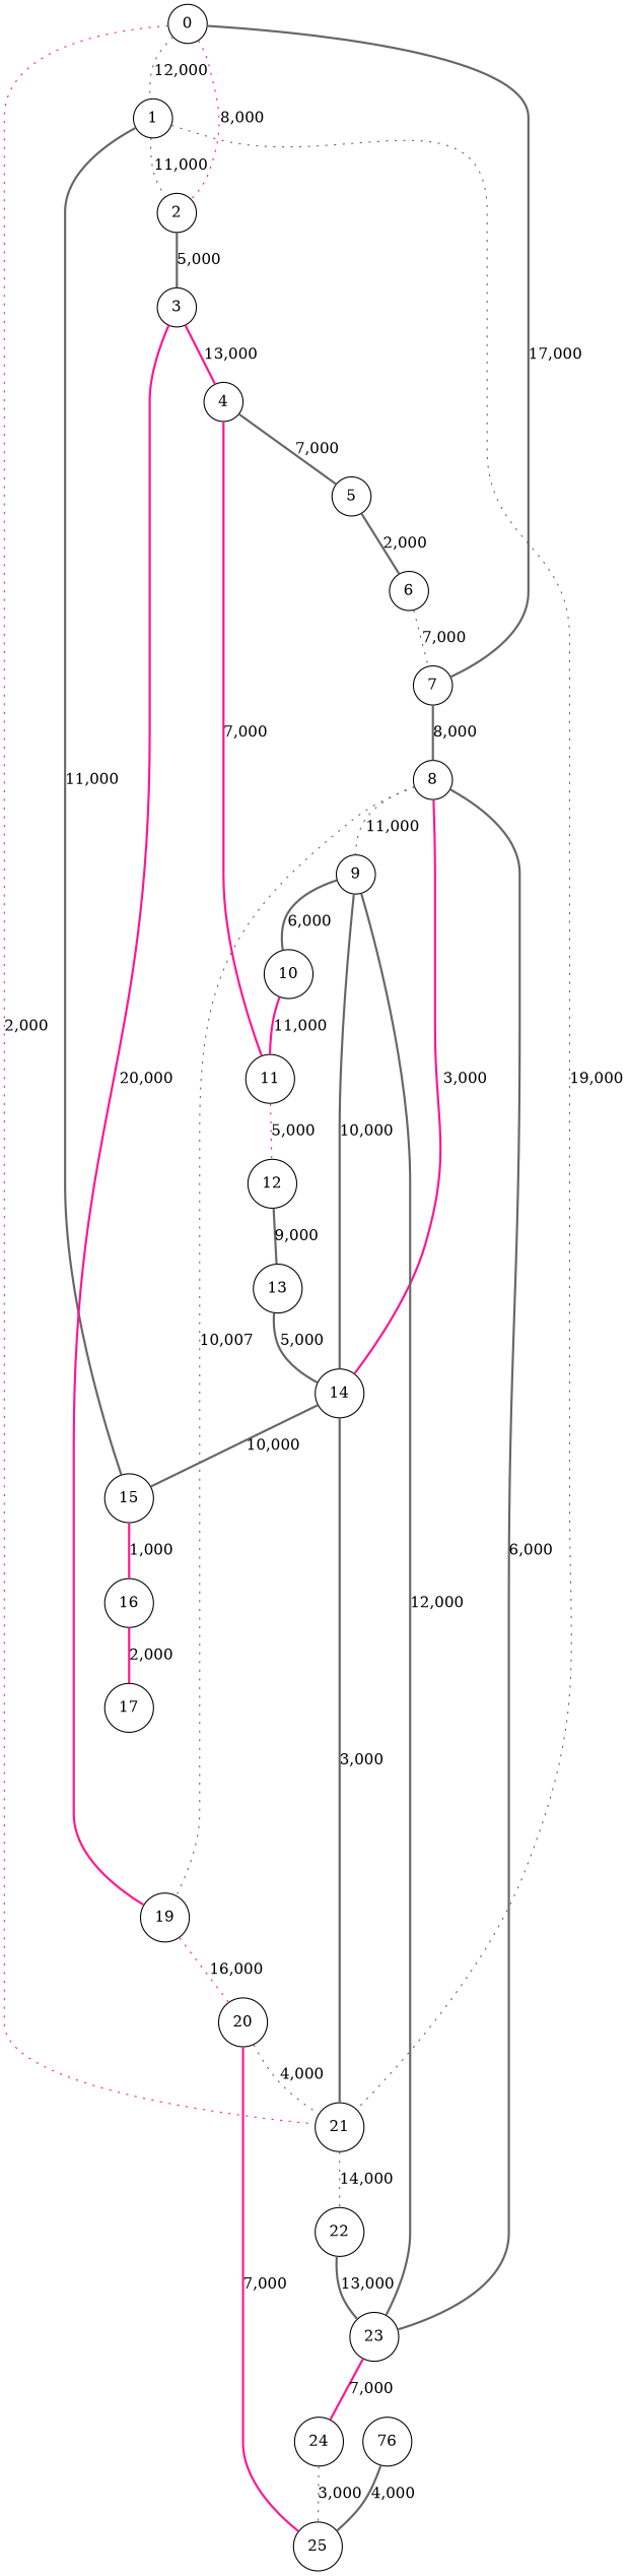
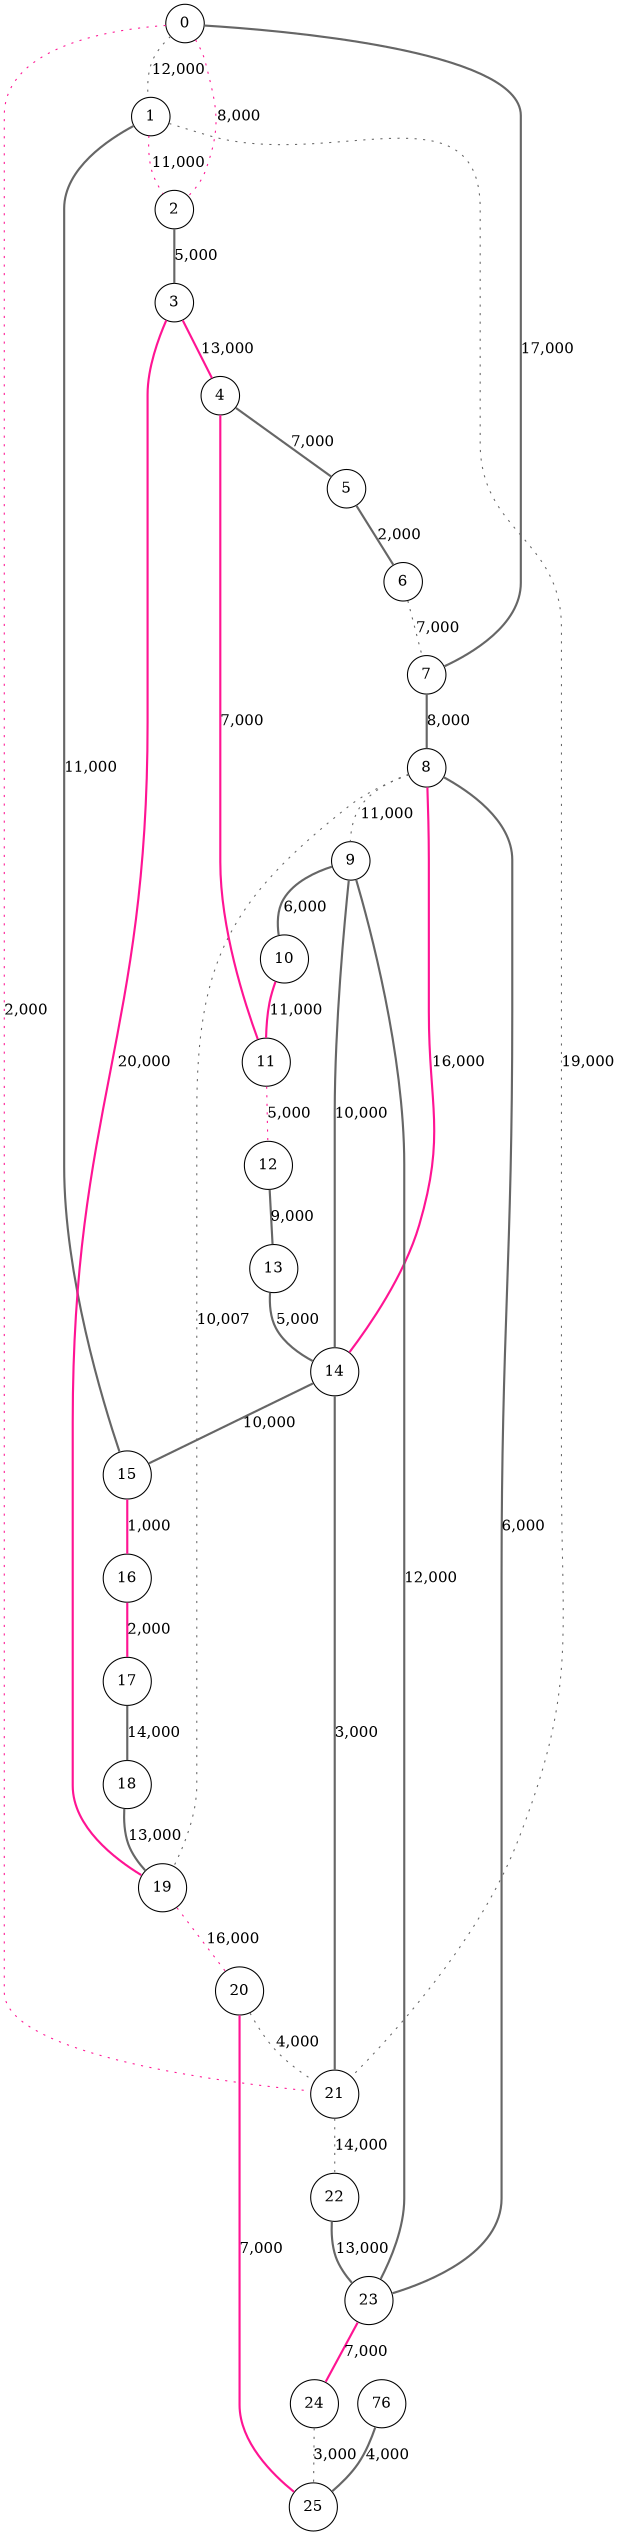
  graph {
    fontsize=10
    splines=true
    node [shape=circle]
    edge [color=gray40 style=bold]
    0
    1
    2
    7
    21
    15
    3
    8
    22
    16
    20
    25
    4
    19
    5
    11
    6
    12
    9
    14
    23
    10
    24
    13
    17
+   18
    n27 [label=76]
    0 -- 1 [label="12,000" style=dotted]
    0 -- 2 [color=deeppink label="8,000" style=dotted]
    0 -- 7 [label="17,000"]
    0 -- 21 [color=deeppink label="2,000" style=dotted]
-   1 -- 2 [label="11,000" style=dotted]
+   1 -- 2 [color=deeppink label="11,000" style=dotted]
    1 -- 21 [label="19,000" style=dotted]
    1 -- 15 [label="11,000"]
    2 -- 3 [label="5,000"]
    7 -- 8 [label="8,000"]
    21 -- 22 [label="14,000" style=dotted]
    15 -- 16 [color=deeppink label="1,000"]
    3 -- 4 [color=deeppink label="13,000"]
    3 -- 19 [color=deeppink label="20,000"]
    8 -- 19 [label="10,007" style=dotted]
    8 -- 9 [label="11,000" style=dotted]
-   8 -- 14 [color=deeppink label="3,000"]
+   8 -- 14 [color=deeppink label="16,000"]
    8 -- 23 [label="6,000"]
    22 -- 23 [label="13,000"]
    16 -- 17 [color=deeppink label="2,000"]
    20 -- 21 [label="4,000" style=dotted]
    20 -- 25 [color=deeppink label="7,000"]
    4 -- 5 [label="7,000"]
    4 -- 11 [color=deeppink label="7,000"]
    19 -- 20 [color=deeppink label="16,000" style=dotted]
    5 -- 6 [label="2,000"]
    11 -- 12 [color=deeppink label="5,000" style=dotted]
    6 -- 7 [label="7,000" style=dotted]
    12 -- 13 [label="9,000"]
    9 -- 14 [label="10,000"]
    9 -- 23 [label="12,000"]
    9 -- 10 [label="6,000"]
    14 -- 21 [label="3,000"]
    14 -- 15 [label="10,000"]
    23 -- 24 [color=deeppink label="7,000"]
    10 -- 11 [color=deeppink label="11,000"]
    24 -- 25 [label="3,000" style=dotted]
    13 -- 14 [label="5,000"]
+   17 -- 18 [label="14,000"]
+   18 -- 19 [label="13,000"]
    n27 -- 25 [label="4,000"]
  }
